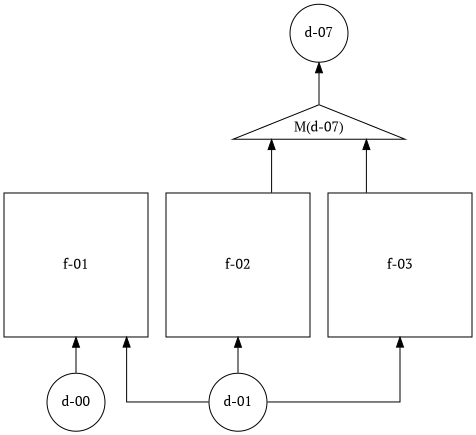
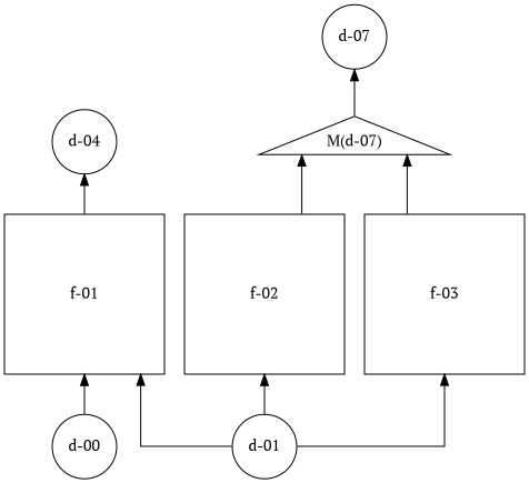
  strict digraph {
    fontname="PT Serif"
    rankdir=BT
    splines=ortho
    node [bipartite=data fontname="PT Serif" idx=1 kind=data shape=circle tgt="[7]"]
    edge [fontname="PT Serif" idx=1]
    "d-00" [idx=0 tgt="[0]"]
    "f-01" [bipartite=func function="bound method ForestRegressor.predict of RandomForestRegressor(bootstrap=True, criterion='mse', max_depth=5,\n           max_features='auto', max_leaf_nodes=None,\n           min_impurity_decrease=0.0, min_impurity_split=None,\n           min_samples_leaf=1, min_samples_split=2,\n           min_weight_fraction_leaf=0.0, n_estimators=5, n_jobs=None,\n           oob_score=False, random_state=None, verbose=0, warm_start=False)" kind=model mod="RandomForestRegressor(bootstrap=True, criterion='mse', max_depth=5,\n           max_features='auto', max_leaf_nodes=None,\n           min_impurity_decrease=0.0, min_impurity_split=None,\n           min_samples_leaf=1, min_samples_split=2,\n           min_weight_fraction_leaf=0.0, n_estimators=5, n_jobs=None,\n           oob_score=False, random_state=None, verbose=0, warm_start=False)" shape=square src="[0, 1, 2]" tgt="[4, 5]" width=2]
+   "d-04" [idx=4 tgt="[4]"]
    "d-01" [tgt="[1]"]
    "f-02" [bipartite=func function="bound method ForestClassifier.predict of RandomForestClassifier(bootstrap=True, class_weight=None, criterion='gini',\n            max_depth=5, max_features='auto', max_leaf_nodes=None,\n            min_impurity_decrease=0.0, min_impurity_split=None,\n            min_samples_leaf=1, min_samples_split=2,\n            min_weight_fraction_leaf=0.0, n_estimators=5, n_jobs=None,\n            oob_score=False, random_state=None, verbose=0,\n            warm_start=False)" idx=2 kind=model mod="RandomForestClassifier(bootstrap=True, class_weight=None, criterion='gini',\n            max_depth=5, max_features='auto', max_leaf_nodes=None,\n            min_impurity_decrease=0.0, min_impurity_split=None,\n            min_samples_leaf=1, min_samples_split=2,\n            min_weight_fraction_leaf=0.0, n_estimators=5, n_jobs=None,\n            oob_score=False, random_state=None, verbose=0,\n            warm_start=False)" shape=square src="[1, 2, 5]" width=2]
    "f-03" [bipartite=func function="bound method ForestClassifier.predict of RandomForestClassifier(bootstrap=True, class_weight=None, criterion='gini',\n            max_depth=5, max_features='auto', max_leaf_nodes=None,\n            min_impurity_decrease=0.0, min_impurity_split=None,\n            min_samples_leaf=1, min_samples_split=2,\n            min_weight_fraction_leaf=0.0, n_estimators=5, n_jobs=None,\n            oob_score=False, random_state=None, verbose=0,\n            warm_start=False)" idx=3 kind=model mod="RandomForestClassifier(bootstrap=True, class_weight=None, criterion='gini',\n            max_depth=5, max_features='auto', max_leaf_nodes=None,\n            min_impurity_decrease=0.0, min_impurity_split=None,\n            min_samples_leaf=1, min_samples_split=2,\n            min_weight_fraction_leaf=0.0, n_estimators=5, n_jobs=None,\n            oob_score=False, random_state=None, verbose=0,\n            warm_start=False)" shape=square src="[1, 2, 5]" width=2]
    "M(d-07)" [idx=7 kind=merge shape=triangle]
    "d-07" [idx=7]
    "d-00" -> "f-01" [idx=0]
+   "f-01" -> "d-04" [idx=4]
    "d-01" -> "f-01"
    "d-01" -> "f-02"
    "d-01" -> "f-03"
    "f-02" -> "M(d-07)" [idx=7]
    "f-03" -> "M(d-07)" [idx=7]
    "M(d-07)" -> "d-07" [idx=7]
  }
